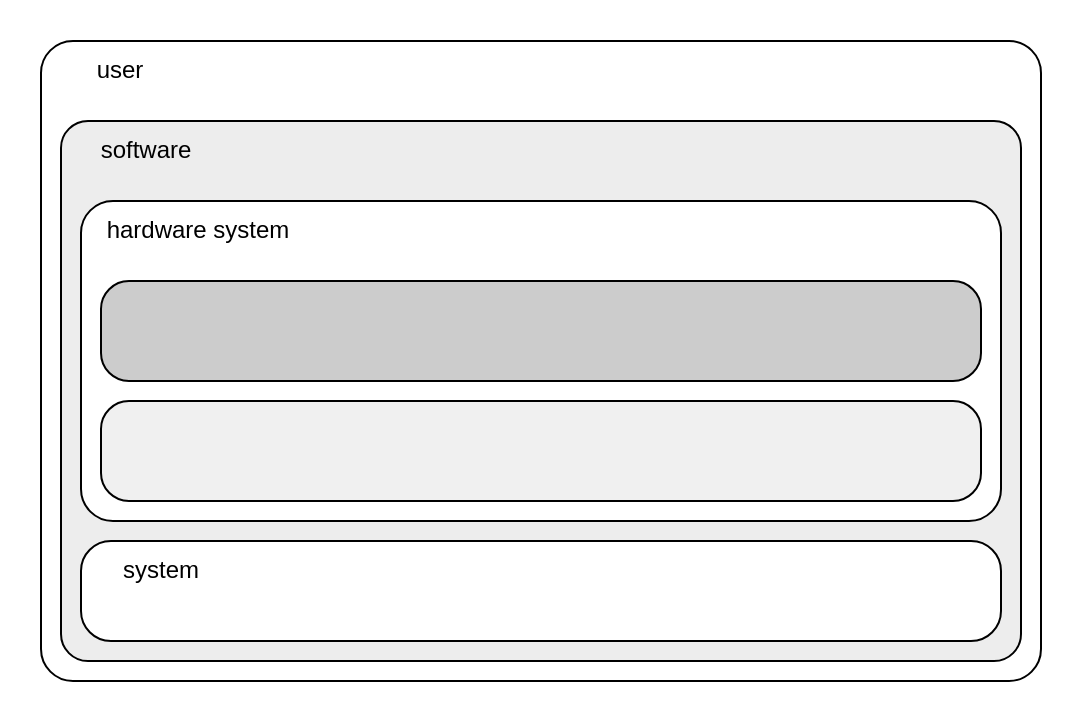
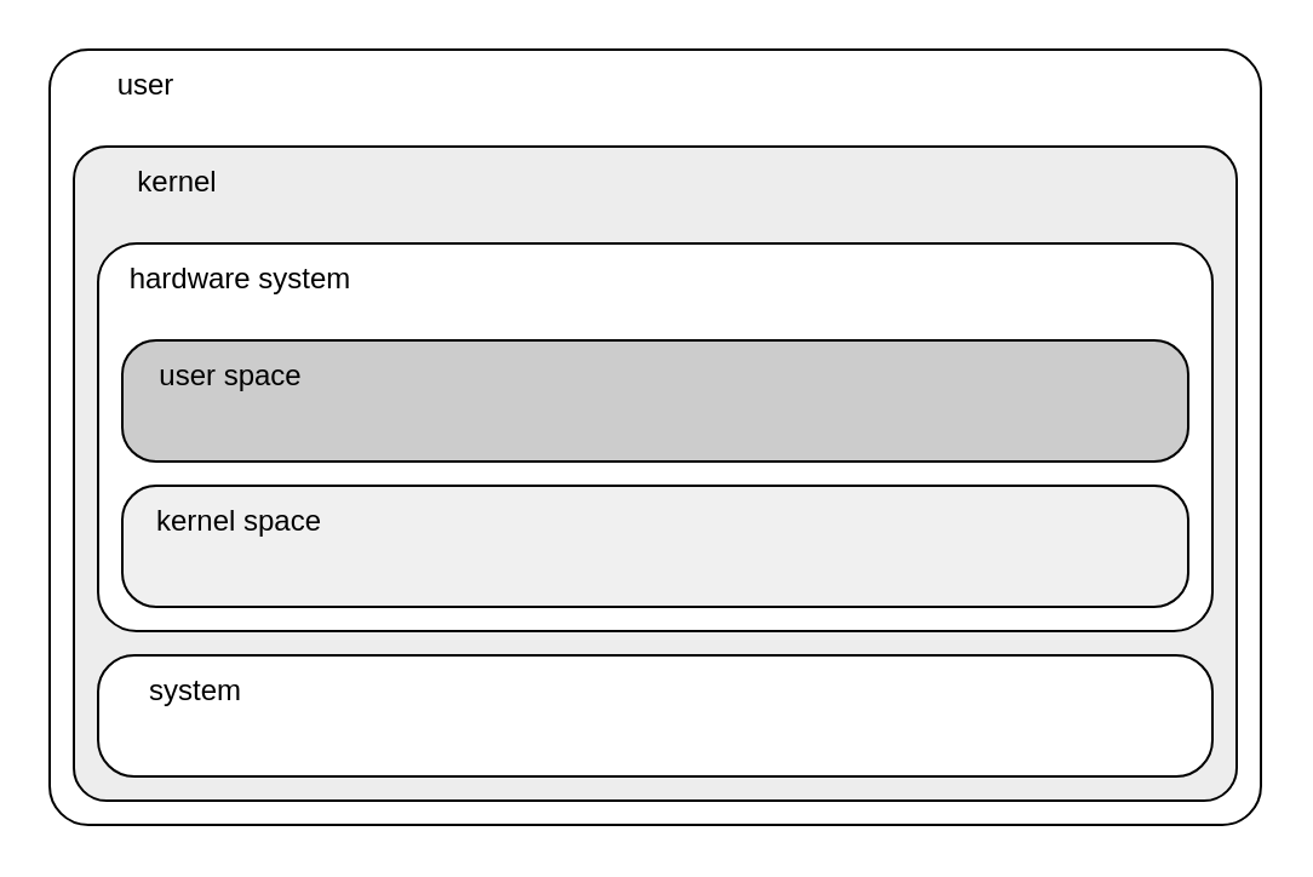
  <mxCell id="0" />
  <mxCell id="1" parent="0" />
  <mxCell id="2" value="" style="rounded=1;whiteSpace=wrap;html=1;arcSize=5;imageHeight=24;" parent="1" vertex="1"><mxGeometry x="20" y="20" width="500" height="320" as="geometry" /></mxCell>
  <mxCell id="3" value="" style="rounded=1;whiteSpace=wrap;html=1;arcSize=5;fillColor=#EDEDED;" parent="1" vertex="1"><mxGeometry x="30" y="60" width="480" height="270" as="geometry" /></mxCell>
  <mxCell id="4" value="" style="rounded=1;whiteSpace=wrap;html=1;arcSize=10;" parent="1" vertex="1"><mxGeometry x="40" y="100" width="460" height="160" as="geometry" /></mxCell>
  <mxCell id="5" value="" style="rounded=1;whiteSpace=wrap;html=1;arcSize=28;fillColor=#CCCCCC;" parent="1" vertex="1"><mxGeometry x="50" y="140" width="440" height="50" as="geometry" /></mxCell>
  <mxCell id="6" value="" style="rounded=1;whiteSpace=wrap;html=1;arcSize=30;imageHeight=24;" parent="1" vertex="1"><mxGeometry x="40" y="270" width="460" height="50" as="geometry" /></mxCell>
  <mxCell id="7" value="" style="rounded=1;whiteSpace=wrap;html=1;arcSize=28;imageHeight=24;fillColor=#F0F0F0;" parent="1" vertex="1"><mxGeometry x="50" y="200" width="440" height="50" as="geometry" /></mxCell>
- <mxCell id="9" value="software" style="text;html=1;strokeColor=none;fillColor=none;align=center;verticalAlign=middle;whiteSpace=wrap;rounded=0;" parent="1" vertex="1"><mxGeometry x="42.5" y="60" width="60" height="30" as="geometry" /></mxCell>
+ <mxCell id="8" value="kernel space" style="text;html=1;strokeColor=none;fillColor=none;align=center;verticalAlign=middle;whiteSpace=wrap;rounded=0;" parent="1" vertex="1"><mxGeometry x="56.25" y="200" width="85" height="30" as="geometry" /></mxCell>
+ <mxCell id="9" value="kernel" style="text;html=1;strokeColor=none;fillColor=none;align=center;verticalAlign=middle;whiteSpace=wrap;rounded=0;" parent="1" vertex="1"><mxGeometry x="42.5" y="60" width="60" height="30" as="geometry" /></mxCell>
  <mxCell id="10" value="user" style="text;html=1;strokeColor=none;fillColor=none;align=center;verticalAlign=middle;whiteSpace=wrap;rounded=0;" parent="1" vertex="1"><mxGeometry x="30" y="20" width="60" height="30" as="geometry" /></mxCell>
  <mxCell id="11" value="system" style="text;html=1;strokeColor=none;fillColor=none;align=center;verticalAlign=middle;whiteSpace=wrap;rounded=0;" parent="1" vertex="1"><mxGeometry x="42.5" y="270" width="75" height="30" as="geometry" /></mxCell>
+ <mxCell id="12" value="user space" style="text;html=1;strokeColor=none;fillColor=none;align=center;verticalAlign=middle;whiteSpace=wrap;rounded=0;" parent="1" vertex="1"><mxGeometry x="56.25" y="140" width="77.5" height="30" as="geometry" /></mxCell>
  <mxCell id="13" value="hardware system" style="text;html=1;strokeColor=none;fillColor=none;align=center;verticalAlign=middle;whiteSpace=wrap;rounded=0;" parent="1" vertex="1"><mxGeometry x="43.75" y="100" width="110" height="30" as="geometry" /></mxCell>
